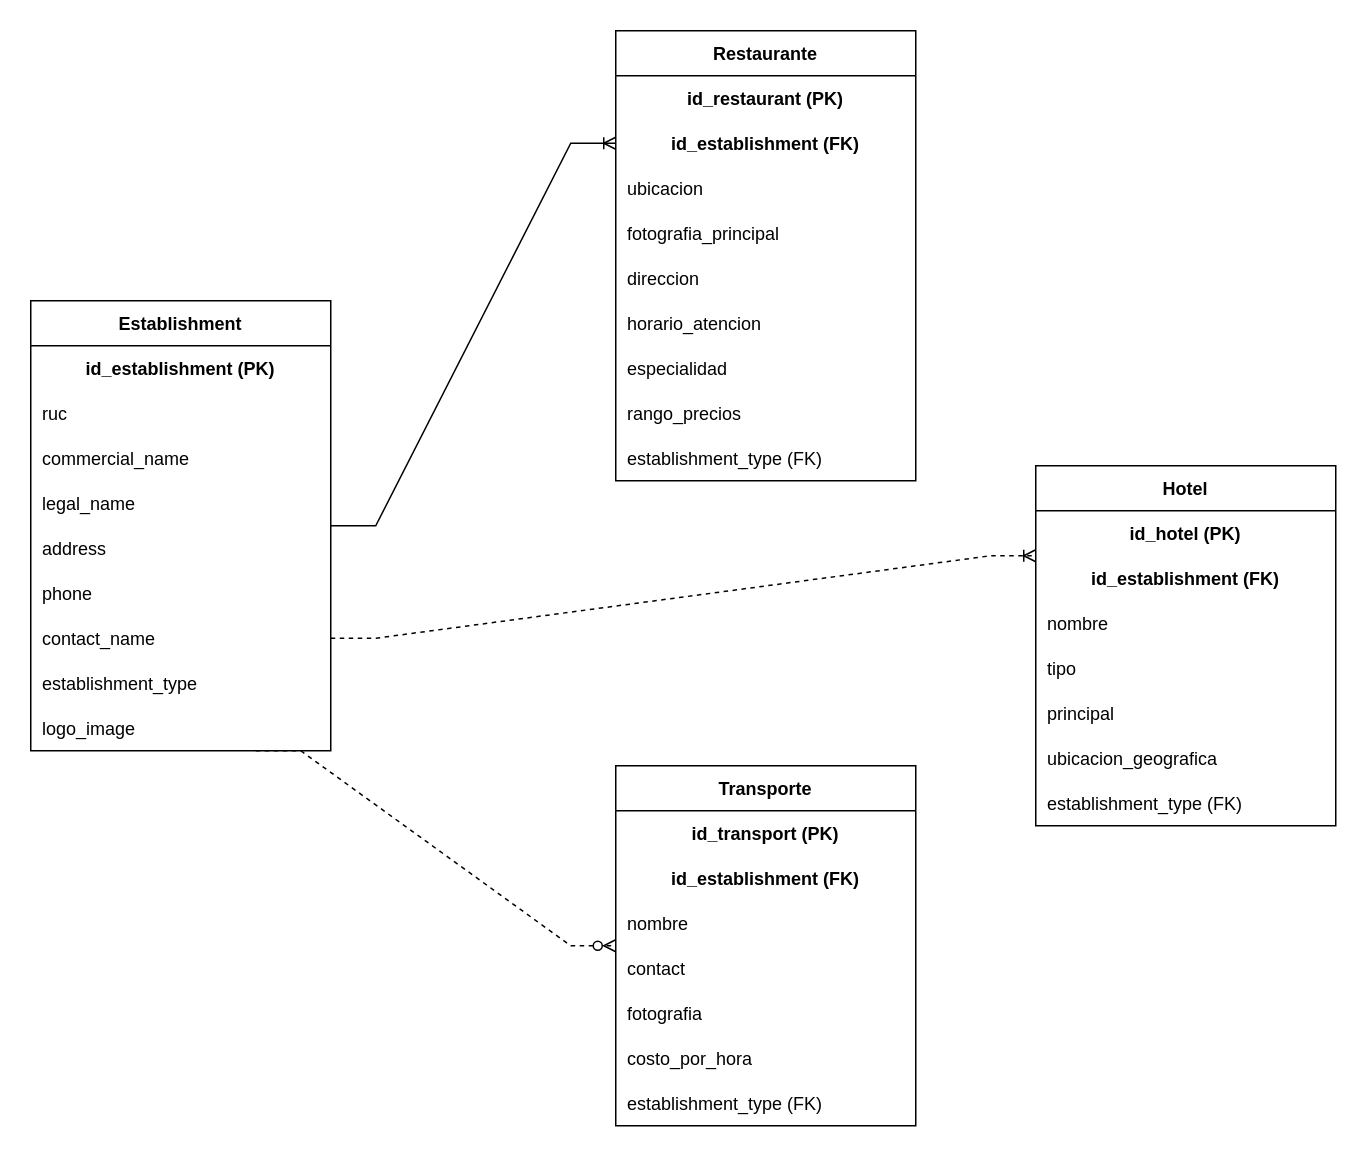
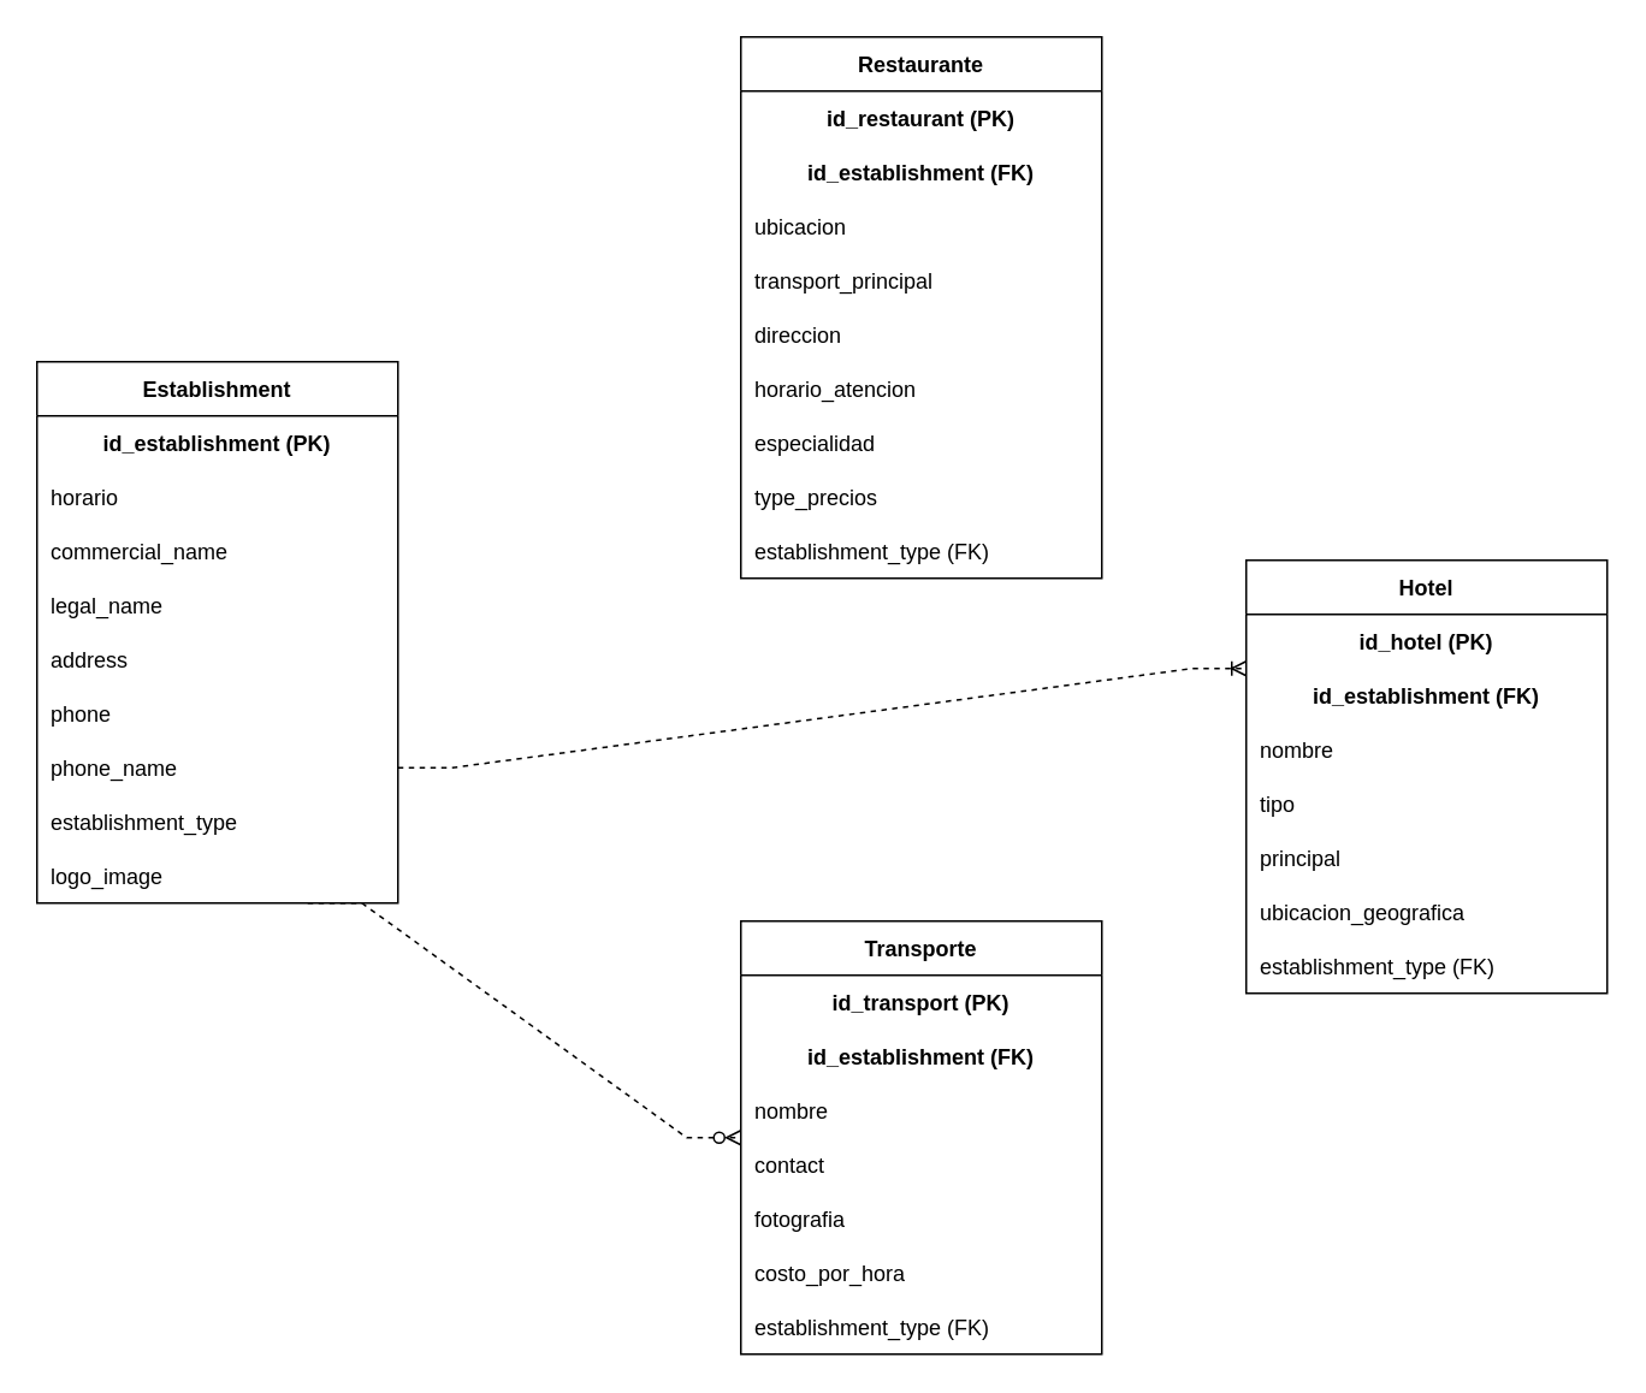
  <mxCell id="0" />
  <mxCell id="1" parent="0" />
  <mxCell id="2" value="Establishment" style="shape=table;startSize=30;container=1;collapsible=1;childLayout=tableLayout;fixedRows=1;rowLines=0;fontStyle=1;align=center;resizeLast=1;" vertex="1" parent="1"><mxGeometry x="20" y="200" width="200" height="300" as="geometry" /></mxCell>
  <mxCell id="3" value="id_establishment (PK)" style="shape=partialRectangle;overflow=hidden;connectable=0;fillColor=none;top=0;left=0;bottom=0;right=0;fontStyle=1;" vertex="1" parent="2"><mxGeometry y="30" width="200" height="30" as="geometry" /></mxCell>
- <mxCell id="4" value="ruc" style="shape=partialRectangle;overflow=hidden;connectable=0;fillColor=none;top=0;left=0;bottom=0;right=0;align=left;spacingLeft=6;" vertex="1" parent="2"><mxGeometry y="60" width="200" height="30" as="geometry" /></mxCell>
+ <mxCell id="4" value="horario" style="shape=partialRectangle;overflow=hidden;connectable=0;fillColor=none;top=0;left=0;bottom=0;right=0;align=left;spacingLeft=6;" vertex="1" parent="2"><mxGeometry y="60" width="200" height="30" as="geometry" /></mxCell>
  <mxCell id="5" value="commercial_name" style="shape=partialRectangle;overflow=hidden;connectable=0;fillColor=none;top=0;left=0;bottom=0;right=0;align=left;spacingLeft=6;" vertex="1" parent="2"><mxGeometry y="90" width="200" height="30" as="geometry" /></mxCell>
  <mxCell id="6" value="legal_name" style="shape=partialRectangle;overflow=hidden;connectable=0;fillColor=none;top=0;left=0;bottom=0;right=0;align=left;spacingLeft=6;" vertex="1" parent="2"><mxGeometry y="120" width="200" height="30" as="geometry" /></mxCell>
  <mxCell id="7" value="address" style="shape=partialRectangle;overflow=hidden;connectable=0;fillColor=none;top=0;left=0;bottom=0;right=0;align=left;spacingLeft=6;" vertex="1" parent="2"><mxGeometry y="150" width="200" height="30" as="geometry" /></mxCell>
  <mxCell id="8" value="phone" style="shape=partialRectangle;overflow=hidden;connectable=0;fillColor=none;top=0;left=0;bottom=0;right=0;align=left;spacingLeft=6;" vertex="1" parent="2"><mxGeometry y="180" width="200" height="30" as="geometry" /></mxCell>
- <mxCell id="9" value="contact_name" style="shape=partialRectangle;overflow=hidden;connectable=0;fillColor=none;top=0;left=0;bottom=0;right=0;align=left;spacingLeft=6;" vertex="1" parent="2"><mxGeometry y="210" width="200" height="30" as="geometry" /></mxCell>
+ <mxCell id="9" value="phone_name" style="shape=partialRectangle;overflow=hidden;connectable=0;fillColor=none;top=0;left=0;bottom=0;right=0;align=left;spacingLeft=6;" vertex="1" parent="2"><mxGeometry y="210" width="200" height="30" as="geometry" /></mxCell>
  <mxCell id="10" value="establishment_type" style="shape=partialRectangle;overflow=hidden;connectable=0;fillColor=none;top=0;left=0;bottom=0;right=0;align=left;spacingLeft=6;" vertex="1" parent="2"><mxGeometry y="240" width="200" height="30" as="geometry" /></mxCell>
  <mxCell id="11" value="logo_image" style="shape=partialRectangle;overflow=hidden;connectable=0;fillColor=none;top=0;left=0;bottom=0;right=0;align=left;spacingLeft=6;" vertex="1" parent="2"><mxGeometry y="270" width="200" height="30" as="geometry" /></mxCell>
  <mxCell id="12" value="Restaurante" style="shape=table;startSize=30;container=1;collapsible=1;childLayout=tableLayout;fixedRows=1;rowLines=0;fontStyle=1;align=center;resizeLast=1;" vertex="1" parent="1"><mxGeometry x="410" y="20" width="200" height="300" as="geometry" /></mxCell>
  <mxCell id="13" value="id_restaurant (PK)" style="shape=partialRectangle;overflow=hidden;connectable=0;fillColor=none;top=0;left=0;bottom=0;right=0;fontStyle=1;" vertex="1" parent="12"><mxGeometry y="30" width="200" height="30" as="geometry" /></mxCell>
  <mxCell id="14" value="id_establishment (FK)" style="shape=partialRectangle;overflow=hidden;connectable=0;fillColor=none;top=0;left=0;bottom=0;right=0;fontStyle=1;" vertex="1" parent="12"><mxGeometry y="60" width="200" height="30" as="geometry" /></mxCell>
  <mxCell id="15" value="ubicacion" style="shape=partialRectangle;overflow=hidden;connectable=0;fillColor=none;top=0;left=0;bottom=0;right=0;align=left;spacingLeft=6;" vertex="1" parent="12"><mxGeometry y="90" width="200" height="30" as="geometry" /></mxCell>
- <mxCell id="16" value="fotografia_principal" style="shape=partialRectangle;overflow=hidden;connectable=0;fillColor=none;top=0;left=0;bottom=0;right=0;align=left;spacingLeft=6;" vertex="1" parent="12"><mxGeometry y="120" width="200" height="30" as="geometry" /></mxCell>
+ <mxCell id="16" value="transport_principal" style="shape=partialRectangle;overflow=hidden;connectable=0;fillColor=none;top=0;left=0;bottom=0;right=0;align=left;spacingLeft=6;" vertex="1" parent="12"><mxGeometry y="120" width="200" height="30" as="geometry" /></mxCell>
  <mxCell id="17" value="direccion" style="shape=partialRectangle;overflow=hidden;connectable=0;fillColor=none;top=0;left=0;bottom=0;right=0;align=left;spacingLeft=6;" vertex="1" parent="12"><mxGeometry y="150" width="200" height="30" as="geometry" /></mxCell>
  <mxCell id="18" value="horario_atencion" style="shape=partialRectangle;overflow=hidden;connectable=0;fillColor=none;top=0;left=0;bottom=0;right=0;align=left;spacingLeft=6;" vertex="1" parent="12"><mxGeometry y="180" width="200" height="30" as="geometry" /></mxCell>
  <mxCell id="19" value="especialidad" style="shape=partialRectangle;overflow=hidden;connectable=0;fillColor=none;top=0;left=0;bottom=0;right=0;align=left;spacingLeft=6;" vertex="1" parent="12"><mxGeometry y="210" width="200" height="30" as="geometry" /></mxCell>
- <mxCell id="20" value="rango_precios" style="shape=partialRectangle;overflow=hidden;connectable=0;fillColor=none;top=0;left=0;bottom=0;right=0;align=left;spacingLeft=6;" vertex="1" parent="12"><mxGeometry y="240" width="200" height="30" as="geometry" /></mxCell>
+ <mxCell id="20" value="type_precios" style="shape=partialRectangle;overflow=hidden;connectable=0;fillColor=none;top=0;left=0;bottom=0;right=0;align=left;spacingLeft=6;" vertex="1" parent="12"><mxGeometry y="240" width="200" height="30" as="geometry" /></mxCell>
  <mxCell id="21" value="establishment_type (FK)" style="shape=partialRectangle;overflow=hidden;connectable=0;fillColor=none;top=0;left=0;bottom=0;right=0;align=left;spacingLeft=6;" vertex="1" parent="12"><mxGeometry y="270" width="200" height="30" as="geometry" /></mxCell>
  <mxCell id="22" value="Transporte" style="shape=table;startSize=30;container=1;collapsible=1;childLayout=tableLayout;fixedRows=1;rowLines=0;fontStyle=1;align=center;resizeLast=1;" vertex="1" parent="1"><mxGeometry x="410" y="510" width="200" height="240" as="geometry" /></mxCell>
  <mxCell id="23" value="id_transport (PK)" style="shape=partialRectangle;overflow=hidden;connectable=0;fillColor=none;top=0;left=0;bottom=0;right=0;fontStyle=1;" vertex="1" parent="22"><mxGeometry y="30" width="200" height="30" as="geometry" /></mxCell>
  <mxCell id="24" value="id_establishment (FK)" style="shape=partialRectangle;overflow=hidden;connectable=0;fillColor=none;top=0;left=0;bottom=0;right=0;fontStyle=1;" vertex="1" parent="22"><mxGeometry y="60" width="200" height="30" as="geometry" /></mxCell>
  <mxCell id="25" value="nombre" style="shape=partialRectangle;overflow=hidden;connectable=0;fillColor=none;top=0;left=0;bottom=0;right=0;align=left;spacingLeft=6;" vertex="1" parent="22"><mxGeometry y="90" width="200" height="30" as="geometry" /></mxCell>
  <mxCell id="26" value="contact" style="shape=partialRectangle;overflow=hidden;connectable=0;fillColor=none;top=0;left=0;bottom=0;right=0;align=left;spacingLeft=6;" vertex="1" parent="22"><mxGeometry y="120" width="200" height="30" as="geometry" /></mxCell>
  <mxCell id="27" value="fotografia" style="shape=partialRectangle;overflow=hidden;connectable=0;fillColor=none;top=0;left=0;bottom=0;right=0;align=left;spacingLeft=6;" vertex="1" parent="22"><mxGeometry y="150" width="200" height="30" as="geometry" /></mxCell>
  <mxCell id="28" value="costo_por_hora" style="shape=partialRectangle;overflow=hidden;connectable=0;fillColor=none;top=0;left=0;bottom=0;right=0;align=left;spacingLeft=6;" vertex="1" parent="22"><mxGeometry y="180" width="200" height="30" as="geometry" /></mxCell>
  <mxCell id="29" value="establishment_type (FK)" style="shape=partialRectangle;overflow=hidden;connectable=0;fillColor=none;top=0;left=0;bottom=0;right=0;align=left;spacingLeft=6;" vertex="1" parent="22"><mxGeometry y="210" width="200" height="30" as="geometry" /></mxCell>
  <mxCell id="30" value="Hotel" style="shape=table;startSize=30;container=1;collapsible=1;childLayout=tableLayout;fixedRows=1;rowLines=0;fontStyle=1;align=center;resizeLast=1;" vertex="1" parent="1"><mxGeometry x="690" y="310" width="200" height="240" as="geometry" /></mxCell>
  <mxCell id="31" value="id_hotel (PK)" style="shape=partialRectangle;overflow=hidden;connectable=0;fillColor=none;top=0;left=0;bottom=0;right=0;fontStyle=1;" vertex="1" parent="30"><mxGeometry y="30" width="200" height="30" as="geometry" /></mxCell>
  <mxCell id="32" value="id_establishment (FK)" style="shape=partialRectangle;overflow=hidden;connectable=0;fillColor=none;top=0;left=0;bottom=0;right=0;fontStyle=1;" vertex="1" parent="30"><mxGeometry y="60" width="200" height="30" as="geometry" /></mxCell>
  <mxCell id="33" value="nombre" style="shape=partialRectangle;overflow=hidden;connectable=0;fillColor=none;top=0;left=0;bottom=0;right=0;align=left;spacingLeft=6;" vertex="1" parent="30"><mxGeometry y="90" width="200" height="30" as="geometry" /></mxCell>
  <mxCell id="34" value="tipo" style="shape=partialRectangle;overflow=hidden;connectable=0;fillColor=none;top=0;left=0;bottom=0;right=0;align=left;spacingLeft=6;" vertex="1" parent="30"><mxGeometry y="120" width="200" height="30" as="geometry" /></mxCell>
  <mxCell id="35" value="principal" style="shape=partialRectangle;overflow=hidden;connectable=0;fillColor=none;top=0;left=0;bottom=0;right=0;align=left;spacingLeft=6;" vertex="1" parent="30"><mxGeometry y="150" width="200" height="30" as="geometry" /></mxCell>
  <mxCell id="36" value="ubicacion_geografica" style="shape=partialRectangle;overflow=hidden;connectable=0;fillColor=none;top=0;left=0;bottom=0;right=0;align=left;spacingLeft=6;" vertex="1" parent="30"><mxGeometry y="180" width="200" height="30" as="geometry" /></mxCell>
  <mxCell id="37" value="establishment_type (FK)" style="shape=partialRectangle;overflow=hidden;connectable=0;fillColor=none;top=0;left=0;bottom=0;right=0;align=left;spacingLeft=6;" vertex="1" parent="30"><mxGeometry y="210" width="200" height="30" as="geometry" /></mxCell>
- <mxCell id="38" value="" style="edgeStyle=entityRelationEdgeStyle;fontSize=12;html=1;endArrow=ERoneToMany;rounded=0;exitX=1;exitY=0.5;exitDx=0;exitDy=0;entryX=0;entryY=0.25;entryDx=0;entryDy=0;" edge="1" parent="1" source="2" target="12"><mxGeometry width="100" height="100" relative="1" as="geometry"><mxPoint x="240" y="360" as="sourcePoint" /><mxPoint x="410" y="90" as="targetPoint" /></mxGeometry></mxCell>
  <mxCell id="39" value="" style="edgeStyle=entityRelationEdgeStyle;fontSize=12;html=1;endArrow=ERoneToMany;rounded=0;exitX=1;exitY=0.75;exitDx=0;exitDy=0;entryX=0;entryY=0.25;entryDx=0;entryDy=0;dashed=1;" edge="1" parent="1" source="2" target="30"><mxGeometry width="100" height="100" relative="1" as="geometry"><mxPoint x="330" y="470" as="sourcePoint" /><mxPoint x="430" y="370" as="targetPoint" /></mxGeometry></mxCell>
  <mxCell id="40" value="" style="edgeStyle=entityRelationEdgeStyle;fontSize=12;html=1;endArrow=ERzeroToMany;endFill=1;rounded=0;exitX=0.75;exitY=1;exitDx=0;exitDy=0;entryX=0;entryY=0.5;entryDx=0;entryDy=0;dashed=1;" edge="1" parent="1" source="2" target="22"><mxGeometry width="100" height="100" relative="1" as="geometry"><mxPoint x="120" y="650" as="sourcePoint" /><mxPoint x="360" y="610" as="targetPoint" /></mxGeometry></mxCell>
